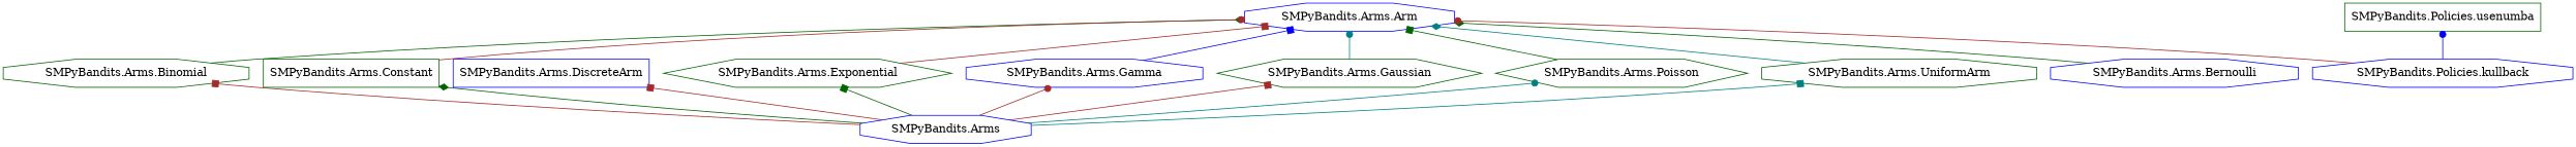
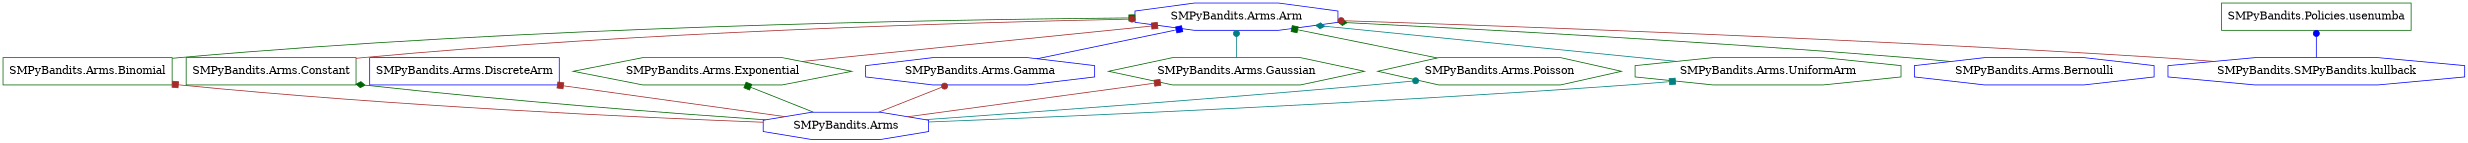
  digraph {
    rankdir=BT
    node [color=darkgreen shape=octagon]
    edge [arrowhead=box arrowtail=none color=brown]
    n1 [color=blue label="SMPyBandits.Arms"]
-   n2 [label="SMPyBandits.Arms.Binomial"]
+   n2 [label="SMPyBandits.Arms.Binomial" shape=box]
    n3 [label="SMPyBandits.Arms.Constant" shape=box]
    n4 [color=blue label="SMPyBandits.Arms.DiscreteArm" shape=box]
    n5 [label="SMPyBandits.Arms.Exponential" shape=hexagon]
    n6 [color=blue label="SMPyBandits.Arms.Gamma"]
    n7 [label="SMPyBandits.Arms.Gaussian" shape=hexagon]
    n8 [label="SMPyBandits.Arms.Poisson" shape=hexagon]
    n9 [label="SMPyBandits.Arms.UniformArm"]
    n10 [color=blue label="SMPyBandits.Arms.Bernoulli"]
    n11 [color=blue label="SMPyBandits.Arms.Arm"]
-   n12 [color=blue label="SMPyBandits.Policies.kullback"]
+   n12 [color=blue label="SMPyBandits.SMPyBandits.kullback"]
    n13 [label="SMPyBandits.Policies.usenumba" shape=box]
    n1 -> n2
    n1 -> n3 [arrowhead=diamond color=darkgreen]
    n1 -> n4
    n1 -> n5 [color=darkgreen]
    n1 -> n6 [arrowhead=dot]
    n1 -> n7
    n1 -> n8 [arrowhead=dot color=teal]
    n1 -> n9 [color=teal]
-   n2 -> n11 [arrowhead=diamond color=darkgreen]
+   n2 -> n11 [color=darkgreen]
    n3 -> n11 [arrowhead=dot]
    n5 -> n11
    n6 -> n11 [color=blue]
    n7 -> n11 [arrowhead=dot color=teal]
    n8 -> n11 [color=darkgreen]
    n9 -> n11 [arrowhead=diamond color=teal]
    n10 -> n11 [arrowhead=diamond color=darkgreen]
    n12 -> n11 [arrowhead=dot]
    n12 -> n13 [arrowhead=dot color=blue]
  }
